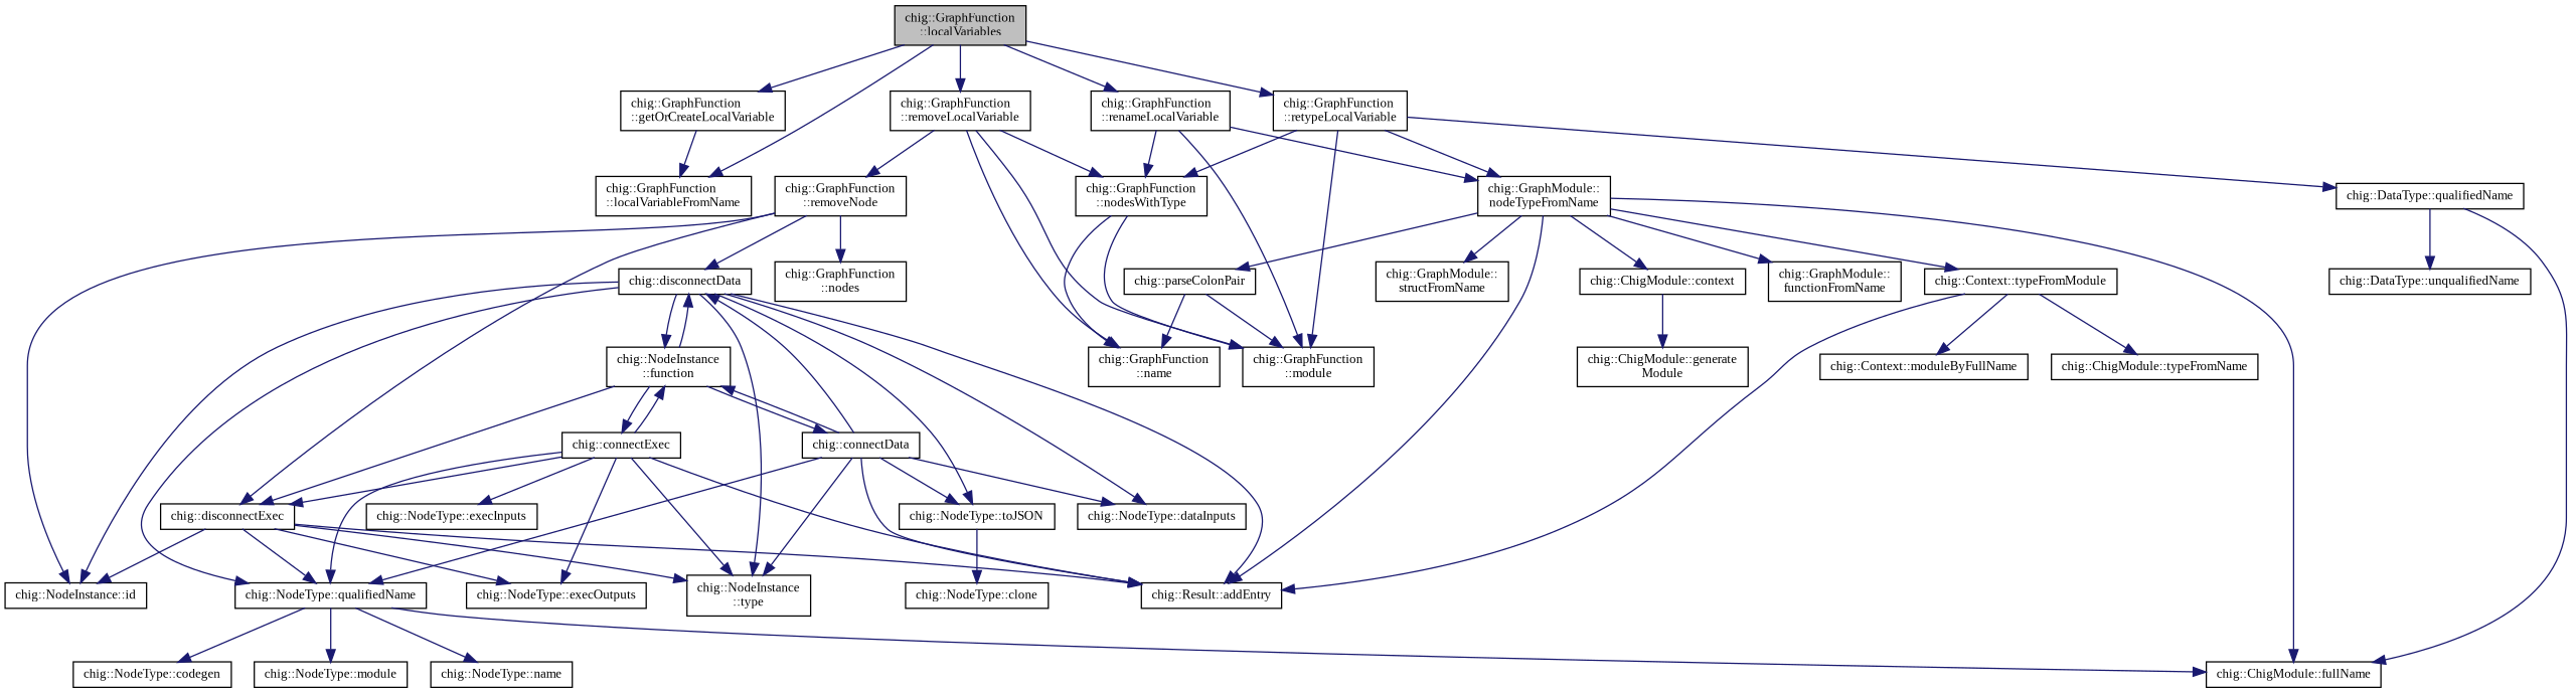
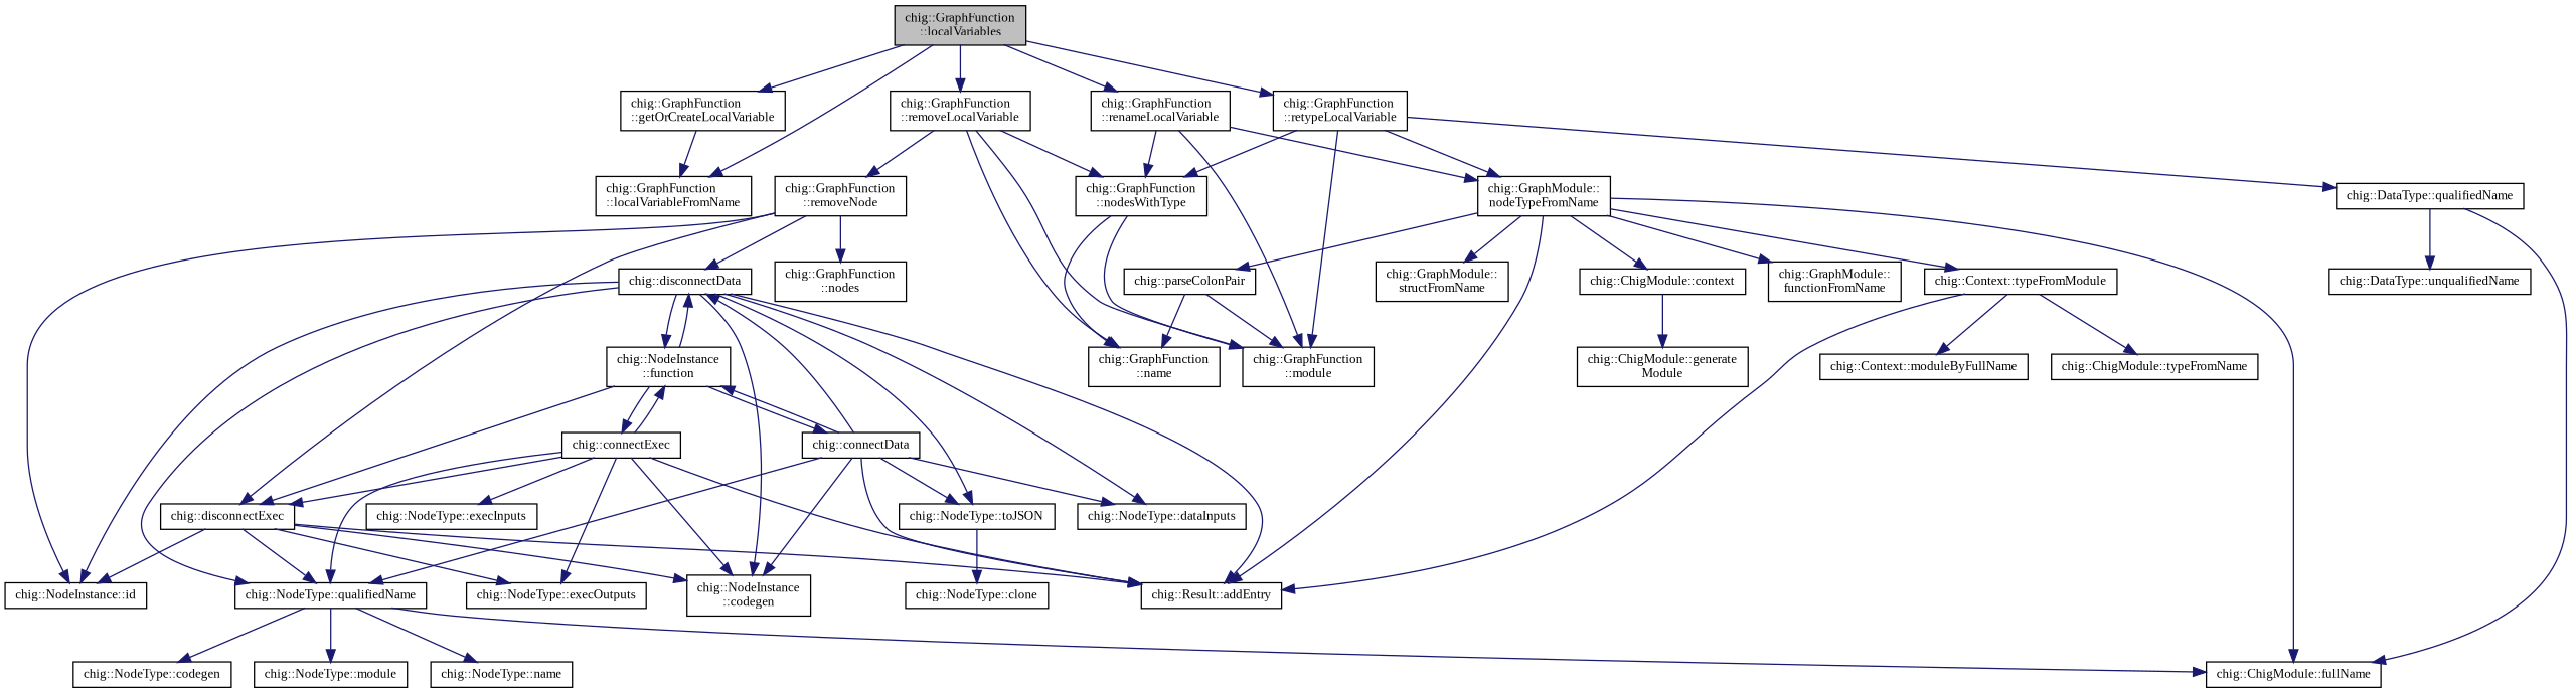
  digraph {
    fontname="Liberation Serif"
    rankdir=TB
    node [color=black fillcolor=white fontname="Liberation Serif" fontsize=10 shape=record style=filled]
    edge [color=midnightblue fontname="Liberation Serif" fontsize=10 labelfontname=Helvetica labelfontsize=10 style=solid]
    n1 [fillcolor=grey75 fontcolor=black height=0.2 label="chig::GraphFunction\l::localVariables" width=0.4]
    n2 [height=0.2 label="chig::GraphFunction\l::getOrCreateLocalVariable" width=0.4]
    n3 [height=0.2 label="chig::GraphFunction\l::localVariableFromName" width=0.4]
    n4 [height=0.2 label="chig::GraphFunction\l::removeLocalVariable" width=0.4]
    n5 [height=0.2 label="chig::GraphFunction\l::renameLocalVariable" width=0.4]
    n6 [height=0.2 label="chig::GraphFunction\l::retypeLocalVariable" width=0.4]
    n7 [height=0.2 label="chig::GraphFunction\l::name" width=0.4]
    n8 [height=0.2 label="chig::GraphFunction\l::nodesWithType" width=0.4]
    n9 [height=0.2 label="chig::GraphFunction\l::module" width=0.4]
    n10 [height=0.2 label="chig::GraphFunction\l::removeNode" width=0.4]
    n11 [height=0.2 label="chig::GraphModule::\lnodeTypeFromName" width=0.4]
    n12 [height=0.2 label="chig::DataType::qualifiedName" width=0.4]
    n13 [height=0.2 label="chig::disconnectExec" width=0.4]
    n14 [height=0.2 label="chig::NodeInstance::id" width=0.4]
    n15 [height=0.2 label="chig::disconnectData" width=0.4]
    n16 [height=0.2 label="chig::GraphFunction\l::nodes" width=0.4]
    n17 [height=0.2 label="chig::Result::addEntry" width=0.4]
    n18 [height=0.2 label="chig::NodeType::execOutputs" width=0.4]
    n19 [height=0.2 label="chig::NodeType::qualifiedName" width=0.4]
-   n20 [height=0.2 label="chig::NodeInstance\l::type" width=0.4]
+   n20 [height=0.2 label="chig::NodeInstance\l::codegen" width=0.4]
    n21 [height=0.2 label="chig::NodeType::dataInputs" width=0.4]
    n22 [height=0.2 label="chig::NodeInstance\l::function" width=0.4]
    n23 [height=0.2 label="chig::NodeType::toJSON" width=0.4]
    n24 [height=0.2 label="chig::NodeType::module" width=0.4]
    n25 [height=0.2 label="chig::ChigModule::fullName" width=0.4]
    n26 [height=0.2 label="chig::NodeType::name" width=0.4]
    n27 [height=0.2 label="chig::NodeType::codegen" width=0.4]
    n28 [height=0.2 label="chig::connectData" width=0.4]
    n29 [height=0.2 label="chig::connectExec" width=0.4]
    n30 [height=0.2 label="chig::NodeType::clone" width=0.4]
    n31 [height=0.2 label="chig::NodeType::execInputs" width=0.4]
    n32 [height=0.2 label="chig::GraphModule::\lfunctionFromName" width=0.4]
    n33 [height=0.2 label="chig::GraphModule::\lstructFromName" width=0.4]
    n34 [height=0.2 label="chig::parseColonPair" width=0.4]
    n35 [height=0.2 label="chig::ChigModule::context" width=0.4]
    n36 [height=0.2 label="chig::Context::typeFromModule" width=0.4]
    n37 [height=0.2 label="chig::ChigModule::generate\lModule" width=0.4]
    n38 [height=0.2 label="chig::Context::moduleByFullName" width=0.4]
    n39 [height=0.2 label="chig::ChigModule::typeFromName" width=0.4]
    n40 [height=0.2 label="chig::DataType::unqualifiedName" width=0.4]
    n1 -> n2
    n1 -> n3
    n1 -> n4
    n1 -> n5
    n1 -> n6
    n2 -> n3
    n4 -> n7
    n4 -> n8
    n4 -> n9
    n4 -> n10
    n5 -> n8
    n5 -> n9
    n5 -> n11
    n6 -> n8
    n6 -> n9
    n6 -> n11
    n6 -> n12
    n8 -> n7
    n8 -> n9
    n10 -> n13
    n10 -> n14
    n10 -> n15
    n10 -> n16
    n11 -> n17
    n11 -> n25
    n11 -> n32
    n11 -> n33
    n11 -> n34
    n11 -> n35
    n11 -> n36
    n12 -> n25
    n12 -> n40
    n13 -> n14
    n13 -> n17
    n13 -> n18
    n13 -> n19
    n13 -> n20
    n15 -> n14
    n15 -> n17
    n15 -> n19
    n15 -> n20
    n15 -> n21
    n15 -> n22
    n15 -> n23
    n19 -> n24
    n19 -> n25
    n19 -> n26
    n19 -> n27
    n22 -> n13
    n22 -> n15
    n22 -> n28
    n22 -> n29
    n23 -> n30
    n28 -> n15
    n28 -> n17
    n28 -> n19
    n28 -> n20
    n28 -> n21
    n28 -> n22
    n28 -> n23
    n29 -> n13
    n29 -> n17
    n29 -> n18
    n29 -> n19
    n29 -> n20
    n29 -> n22
    n29 -> n31
    n34 -> n7
    n34 -> n9
    n35 -> n37
    n36 -> n17
    n36 -> n38
    n36 -> n39
  }
